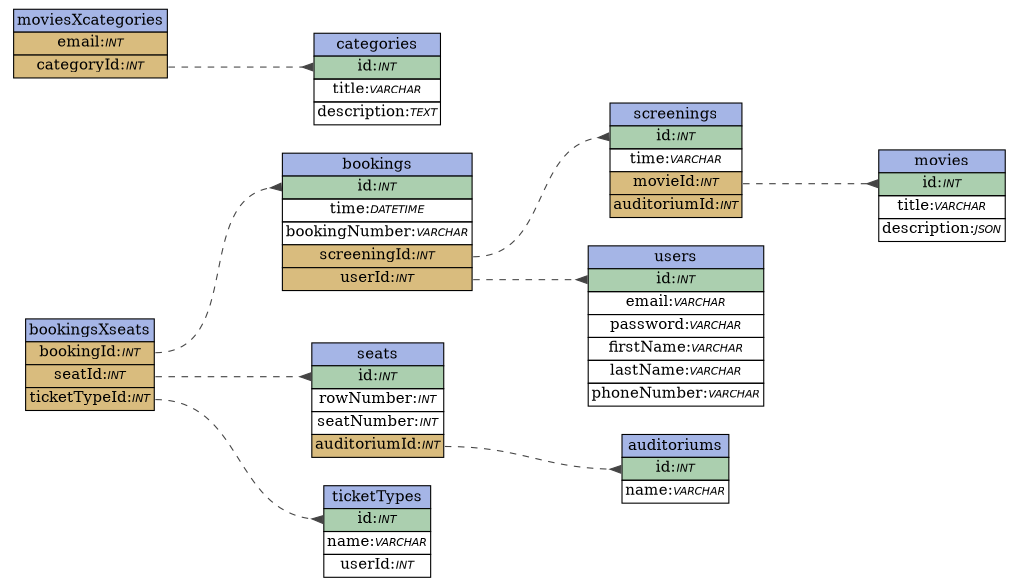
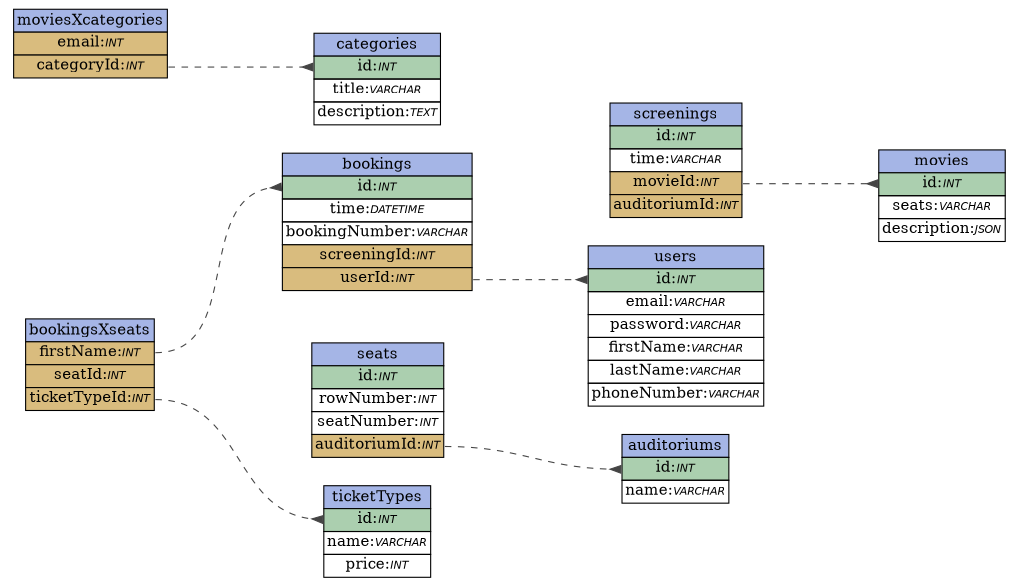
  digraph {
    compound=true
    fontname=Helvetica
    labelloc=t
    rankdir=LR
    ranksep=1.25
    node [shape=plaintext]
    edge [arrowhead=inv arrowtail=normal color="#444444" headport=id style=dashed]
    n1 [label=<       <TABLE BORDER="0" CELLSPACING="0" CELLBORDER="1">       <TR><TD COLSPAN="3" BGCOLOR="#a5b5e6">auditoriums</TD></TR>       <TR><TD COLSPAN="3" BGCOLOR="#abcfaf"  PORT="id">id:<FONT FACE="Helvetica-Oblique" POINT-SIZE="10">INT</FONT></TD></TR>       <TR><TD COLSPAN="3" PORT="name">name:<FONT FACE="Helvetica-Oblique" POINT-SIZE="10">VARCHAR</FONT></TD></TR>       </TABLE>>]
    n2 [label=<       <TABLE BORDER="0" CELLSPACING="0" CELLBORDER="1">       <TR><TD COLSPAN="3" BGCOLOR="#a5b5e6">bookings</TD></TR>       <TR><TD COLSPAN="3" BGCOLOR="#abcfaf"  PORT="id">id:<FONT FACE="Helvetica-Oblique" POINT-SIZE="10">INT</FONT></TD></TR>       <TR><TD COLSPAN="3" PORT="time">time:<FONT FACE="Helvetica-Oblique" POINT-SIZE="10">DATETIME</FONT></TD></TR>       <TR><TD COLSPAN="3" PORT="bookingNumber">bookingNumber:<FONT FACE="Helvetica-Oblique" POINT-SIZE="10">VARCHAR</FONT></TD></TR>       <TR><TD COLSPAN="3" BGCOLOR="#d9bc7e" PORT="screeningId">screeningId:<FONT FACE="Helvetica-Oblique" POINT-SIZE="10">INT</FONT></TD></TR>       <TR><TD COLSPAN="3" BGCOLOR="#d9bc7e" PORT="userId">userId:<FONT FACE="Helvetica-Oblique" POINT-SIZE="10">INT</FONT></TD></TR>       </TABLE>>]
-   n3 [label=<       <TABLE BORDER="0" CELLSPACING="0" CELLBORDER="1">       <TR><TD COLSPAN="3" BGCOLOR="#a5b5e6">bookingsXseats</TD></TR>       <TR><TD COLSPAN="3" BGCOLOR="#d9bc7e" PORT="bookingId">bookingId:<FONT FACE="Helvetica-Oblique" POINT-SIZE="10">INT</FONT></TD></TR>       <TR><TD COLSPAN="3" BGCOLOR="#d9bc7e" PORT="seatId">seatId:<FONT FACE="Helvetica-Oblique" POINT-SIZE="10">INT</FONT></TD></TR>       <TR><TD COLSPAN="3" BGCOLOR="#d9bc7e" PORT="ticketTypeId">ticketTypeId:<FONT FACE="Helvetica-Oblique" POINT-SIZE="10">INT</FONT></TD></TR>       </TABLE>>]
+   n3 [label=<       <TABLE BORDER="0" CELLSPACING="0" CELLBORDER="1">       <TR><TD COLSPAN="3" BGCOLOR="#a5b5e6">bookingsXseats</TD></TR>       <TR><TD COLSPAN="3" BGCOLOR="#d9bc7e" PORT="bookingId">firstName:<FONT FACE="Helvetica-Oblique" POINT-SIZE="10">INT</FONT></TD></TR>       <TR><TD COLSPAN="3" BGCOLOR="#d9bc7e" PORT="seatId">seatId:<FONT FACE="Helvetica-Oblique" POINT-SIZE="10">INT</FONT></TD></TR>       <TR><TD COLSPAN="3" BGCOLOR="#d9bc7e" PORT="ticketTypeId">ticketTypeId:<FONT FACE="Helvetica-Oblique" POINT-SIZE="10">INT</FONT></TD></TR>       </TABLE>>]
    n4 [label=<       <TABLE BORDER="0" CELLSPACING="0" CELLBORDER="1">       <TR><TD COLSPAN="3" BGCOLOR="#a5b5e6">categories</TD></TR>       <TR><TD COLSPAN="3" BGCOLOR="#abcfaf"  PORT="id">id:<FONT FACE="Helvetica-Oblique" POINT-SIZE="10">INT</FONT></TD></TR>       <TR><TD COLSPAN="3" PORT="title">title:<FONT FACE="Helvetica-Oblique" POINT-SIZE="10">VARCHAR</FONT></TD></TR>       <TR><TD COLSPAN="3" PORT="description">description:<FONT FACE="Helvetica-Oblique" POINT-SIZE="10">TEXT</FONT></TD></TR>       </TABLE>>]
-   n5 [label=<       <TABLE BORDER="0" CELLSPACING="0" CELLBORDER="1">       <TR><TD COLSPAN="3" BGCOLOR="#a5b5e6">movies</TD></TR>       <TR><TD COLSPAN="3" BGCOLOR="#abcfaf"  PORT="id">id:<FONT FACE="Helvetica-Oblique" POINT-SIZE="10">INT</FONT></TD></TR>       <TR><TD COLSPAN="3" PORT="title">title:<FONT FACE="Helvetica-Oblique" POINT-SIZE="10">VARCHAR</FONT></TD></TR>       <TR><TD COLSPAN="3" PORT="description">description:<FONT FACE="Helvetica-Oblique" POINT-SIZE="10">JSON</FONT></TD></TR>       </TABLE>>]
+   n5 [label=<       <TABLE BORDER="0" CELLSPACING="0" CELLBORDER="1">       <TR><TD COLSPAN="3" BGCOLOR="#a5b5e6">movies</TD></TR>       <TR><TD COLSPAN="3" BGCOLOR="#abcfaf"  PORT="id">id:<FONT FACE="Helvetica-Oblique" POINT-SIZE="10">INT</FONT></TD></TR>       <TR><TD COLSPAN="3" PORT="title">seats:<FONT FACE="Helvetica-Oblique" POINT-SIZE="10">VARCHAR</FONT></TD></TR>       <TR><TD COLSPAN="3" PORT="description">description:<FONT FACE="Helvetica-Oblique" POINT-SIZE="10">JSON</FONT></TD></TR>       </TABLE>>]
    n6 [label=<       <TABLE BORDER="0" CELLSPACING="0" CELLBORDER="1">       <TR><TD COLSPAN="3" BGCOLOR="#a5b5e6">moviesXcategories</TD></TR>       <TR><TD COLSPAN="3" BGCOLOR="#d9bc7e" PORT="movieId">email:<FONT FACE="Helvetica-Oblique" POINT-SIZE="10">INT</FONT></TD></TR>       <TR><TD COLSPAN="3" BGCOLOR="#d9bc7e" PORT="categoryId">categoryId:<FONT FACE="Helvetica-Oblique" POINT-SIZE="10">INT</FONT></TD></TR>       </TABLE>>]
    n7 [label=<       <TABLE BORDER="0" CELLSPACING="0" CELLBORDER="1">       <TR><TD COLSPAN="3" BGCOLOR="#a5b5e6">screenings</TD></TR>       <TR><TD COLSPAN="3" BGCOLOR="#abcfaf"  PORT="id">id:<FONT FACE="Helvetica-Oblique" POINT-SIZE="10">INT</FONT></TD></TR>       <TR><TD COLSPAN="3" PORT="time">time:<FONT FACE="Helvetica-Oblique" POINT-SIZE="10">VARCHAR</FONT></TD></TR>       <TR><TD COLSPAN="3" BGCOLOR="#d9bc7e" PORT="movieId">movieId:<FONT FACE="Helvetica-Oblique" POINT-SIZE="10">INT</FONT></TD></TR>       <TR><TD COLSPAN="3" BGCOLOR="#d9bc7e" PORT="auditoriumId">auditoriumId:<FONT FACE="Helvetica-Oblique" POINT-SIZE="10">INT</FONT></TD></TR>       </TABLE>>]
    n8 [label=<       <TABLE BORDER="0" CELLSPACING="0" CELLBORDER="1">       <TR><TD COLSPAN="3" BGCOLOR="#a5b5e6">seats</TD></TR>       <TR><TD COLSPAN="3" BGCOLOR="#abcfaf"  PORT="id">id:<FONT FACE="Helvetica-Oblique" POINT-SIZE="10">INT</FONT></TD></TR>       <TR><TD COLSPAN="3" PORT="rowNumber">rowNumber:<FONT FACE="Helvetica-Oblique" POINT-SIZE="10">INT</FONT></TD></TR>       <TR><TD COLSPAN="3" PORT="seatNumber">seatNumber:<FONT FACE="Helvetica-Oblique" POINT-SIZE="10">INT</FONT></TD></TR>       <TR><TD COLSPAN="3" BGCOLOR="#d9bc7e" PORT="auditoriumId">auditoriumId:<FONT FACE="Helvetica-Oblique" POINT-SIZE="10">INT</FONT></TD></TR>       </TABLE>>]
-   n9 [label=<       <TABLE BORDER="0" CELLSPACING="0" CELLBORDER="1">       <TR><TD COLSPAN="3" BGCOLOR="#a5b5e6">ticketTypes</TD></TR>       <TR><TD COLSPAN="3" BGCOLOR="#abcfaf"  PORT="id">id:<FONT FACE="Helvetica-Oblique" POINT-SIZE="10">INT</FONT></TD></TR>       <TR><TD COLSPAN="3" PORT="name">name:<FONT FACE="Helvetica-Oblique" POINT-SIZE="10">VARCHAR</FONT></TD></TR>       <TR><TD COLSPAN="3" PORT="price">userId:<FONT FACE="Helvetica-Oblique" POINT-SIZE="10">INT</FONT></TD></TR>       </TABLE>>]
+   n9 [label=<       <TABLE BORDER="0" CELLSPACING="0" CELLBORDER="1">       <TR><TD COLSPAN="3" BGCOLOR="#a5b5e6">ticketTypes</TD></TR>       <TR><TD COLSPAN="3" BGCOLOR="#abcfaf"  PORT="id">id:<FONT FACE="Helvetica-Oblique" POINT-SIZE="10">INT</FONT></TD></TR>       <TR><TD COLSPAN="3" PORT="name">name:<FONT FACE="Helvetica-Oblique" POINT-SIZE="10">VARCHAR</FONT></TD></TR>       <TR><TD COLSPAN="3" PORT="price">price:<FONT FACE="Helvetica-Oblique" POINT-SIZE="10">INT</FONT></TD></TR>       </TABLE>>]
    n10 [label=<       <TABLE BORDER="0" CELLSPACING="0" CELLBORDER="1">       <TR><TD COLSPAN="3" BGCOLOR="#a5b5e6">users</TD></TR>       <TR><TD COLSPAN="3" BGCOLOR="#abcfaf"  PORT="id">id:<FONT FACE="Helvetica-Oblique" POINT-SIZE="10">INT</FONT></TD></TR>       <TR><TD COLSPAN="3" PORT="email">email:<FONT FACE="Helvetica-Oblique" POINT-SIZE="10">VARCHAR</FONT></TD></TR>       <TR><TD COLSPAN="3" PORT="password">password:<FONT FACE="Helvetica-Oblique" POINT-SIZE="10">VARCHAR</FONT></TD></TR>       <TR><TD COLSPAN="3" PORT="firstName">firstName:<FONT FACE="Helvetica-Oblique" POINT-SIZE="10">VARCHAR</FONT></TD></TR>       <TR><TD COLSPAN="3" PORT="lastName">lastName:<FONT FACE="Helvetica-Oblique" POINT-SIZE="10">VARCHAR</FONT></TD></TR>       <TR><TD COLSPAN="3" PORT="phoneNumber">phoneNumber:<FONT FACE="Helvetica-Oblique" POINT-SIZE="10">VARCHAR</FONT></TD></TR>       </TABLE>>]
    subgraph sub_1 {
      n1
    }
    subgraph sub_2 {
      n2
    }
    subgraph sub_3 {
      n3
    }
    subgraph sub_4 {
      n4
    }
    subgraph sub_5 {
      n5
    }
    subgraph sub_6 {
      n6
    }
    subgraph sub_7 {
      n7
    }
    subgraph sub_8 {
      n8
    }
    subgraph sub_9 {
      n9
    }
    subgraph sub_10 {
      n10
    }
-   n2 -> n7 [tailport=screeningId]
    n2 -> n10 [tailport=userId]
    n3 -> n2 [tailport=bookingId]
-   n3 -> n8 [tailport=seatId]
    n3 -> n9 [tailport=ticketTypeId]
    n6 -> n4 [tailport=categoryId]
    n7 -> n5 [tailport=movieId]
    n8 -> n1 [tailport=auditoriumId]
  }
